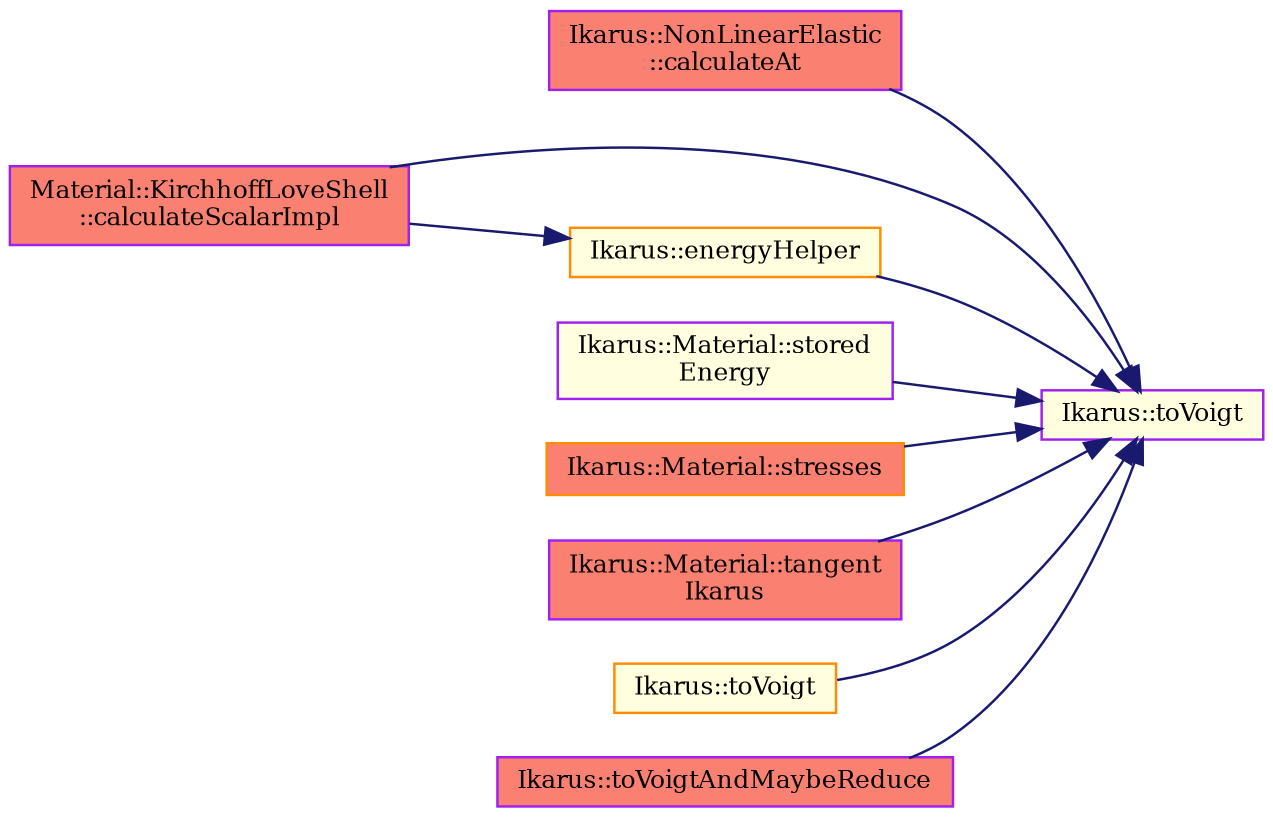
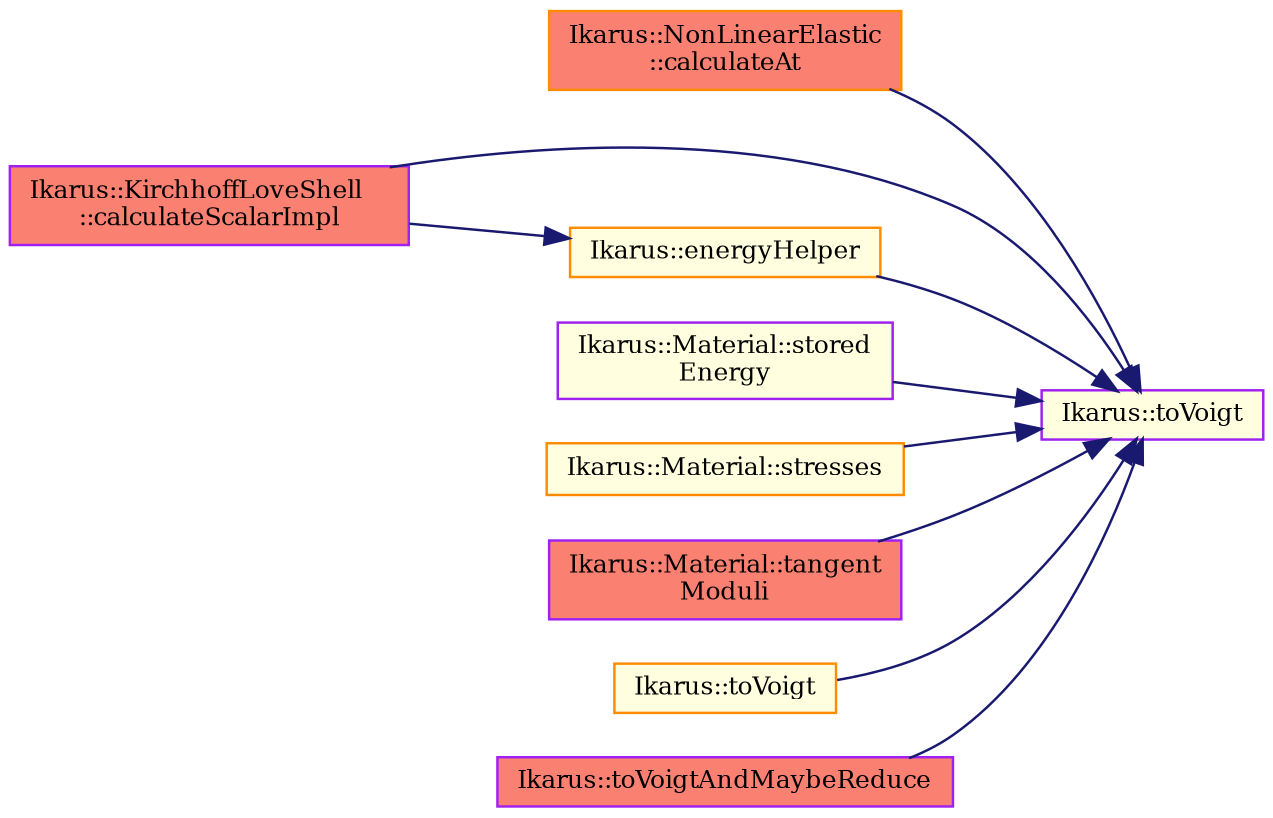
  digraph {
    fontname="DejaVu Serif"
    rankdir=RL
    node [color=purple fillcolor=salmon fontname="DejaVu Serif" fontsize=10 shape=record style=filled]
    edge [color=midnightblue dir=back fontname="DejaVu Serif" fontsize=10 labelfontname=Helvetica labelfontsize=10 style=solid]
    n1 [fillcolor=lightyellow fontcolor=black height=0.2 label="Ikarus::toVoigt" width=0.4]
-   n2 [height=0.2 label="Ikarus::NonLinearElastic\l::calculateAt" width=0.4]
-   n3 [height=0.2 label="Material::KirchhoffLoveShell\l::calculateScalarImpl" width=0.4]
+   n2 [color=darkorange height=0.2 label="Ikarus::NonLinearElastic\l::calculateAt" width=0.4]
+   n3 [height=0.2 label="Ikarus::KirchhoffLoveShell\l::calculateScalarImpl" width=0.4]
    n4 [color=darkorange fillcolor=lightyellow height=0.2 label="Ikarus::energyHelper" width=0.4]
    n5 [fillcolor=lightyellow height=0.2 label="Ikarus::Material::stored\lEnergy" width=0.4]
-   n6 [color=darkorange height=0.2 label="Ikarus::Material::stresses" width=0.4]
-   n7 [height=0.2 label="Ikarus::Material::tangent\lIkarus" width=0.4]
+   n6 [color=darkorange fillcolor=lightyellow height=0.2 label="Ikarus::Material::stresses" width=0.4]
+   n7 [height=0.2 label="Ikarus::Material::tangent\lModuli" width=0.4]
    n8 [color=darkorange fillcolor=lightyellow height=0.2 label="Ikarus::toVoigt" width=0.4]
    n9 [height=0.2 label="Ikarus::toVoigtAndMaybeReduce" width=0.4]
    n1 -> n2
    n1 -> n3
    n1 -> n4
    n1 -> n5
    n1 -> n6
    n1 -> n7
    n1 -> n8
    n1 -> n9
    n4 -> n3
  }
